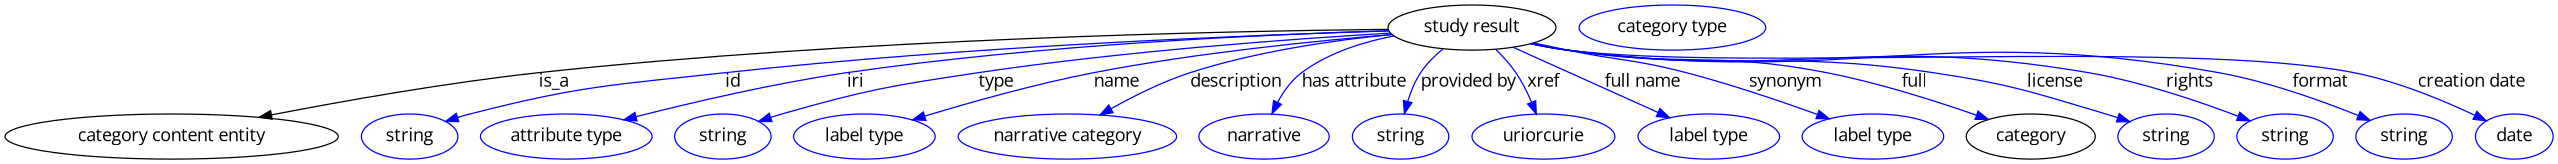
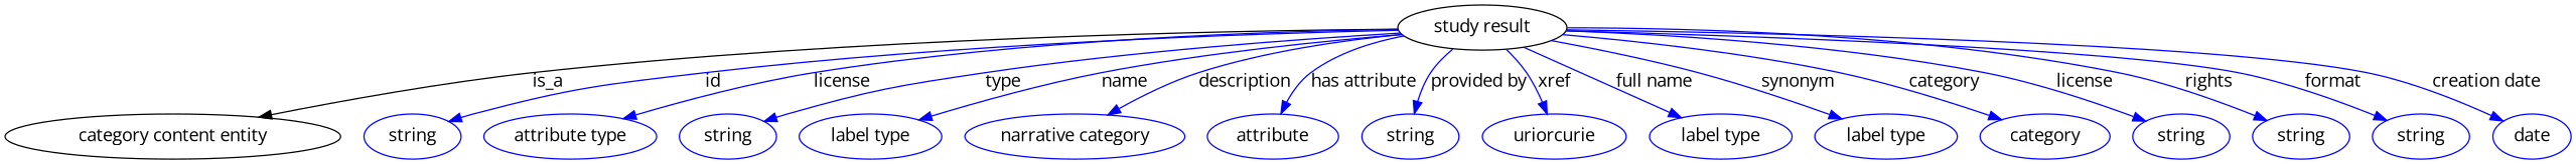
  digraph {
    fontname="Open Sans"
    node [fontname="Open Sans" color=blue]
    edge [fontname="Open Sans" color=blue style=solid]
    n1 [height=0.5 label="study result" width=1.8596 color=""]
    n2 [height=0.5 label="category content entity" width=3.7011 color=""]
    n3 [height=0.5 label=string width=1.0652]
    n4 [height=0.5 label="attribute type" width=1.2277]
    n5 [height=0.5 label=string width=1.0652]
    n6 [height=0.5 label="label type" width=1.5707]
    n7 [height=0.5 label="narrative category" width=2.0943]
-   n8 [height=0.5 label=narrative width=1.4443]
+   n8 [height=0.5 label=attribute width=1.4443]
    n9 [height=0.5 label=string width=1.0652]
    n10 [height=0.5 label=uriorcurie width=1.5887]
    n11 [height=0.5 label="label type" width=1.5707]
    n12 [height=0.5 label="label type" width=1.5707]
-   category [height=0.5 width=1.4263 color=""]
+   category [height=0.5 width=1.4263]
    n14 [height=0.5 label=string width=1.0652]
    n15 [height=0.5 label=string width=1.0652]
    n16 [height=0.5 label=string width=1.0652]
    n17 [height=0.5 label=date width=0.86659]
-   n18 [height=0.5 label="category type" width=2.0762]
    n1 -> n2 [label=is_a color="" style=""]
    n1 -> n3 [label=id]
-   n1 -> n4 [label=iri]
+   n1 -> n4 [label=license]
    n1 -> n5 [label=type]
    n1 -> n6 [label=name]
    n1 -> n7 [label=description]
    n1 -> n8 [label="has attribute"]
    n1 -> n9 [label="provided by"]
    n1 -> n10 [label=xref]
    n1 -> n11 [label="full name"]
    n1 -> n12 [label=synonym]
-   n1 -> category [label=full]
+   n1 -> category [label=category]
    n1 -> n14 [label=license]
    n1 -> n15 [label=rights]
    n1 -> n16 [label=format]
    n1 -> n17 [label="creation date"]
  }
